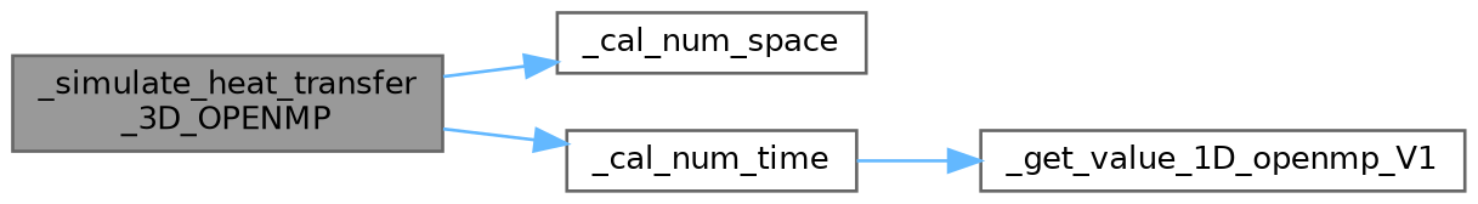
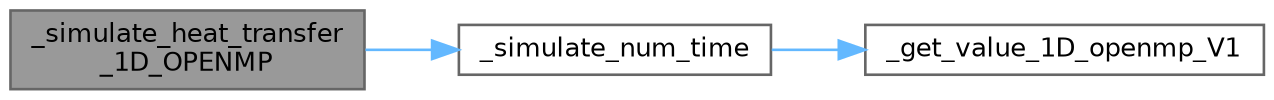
  digraph {
    rankdir=LR
    node [color=grey40 fillcolor=white fontname=Helvetica fontsize=10 shape=box style=filled]
    edge [color=steelblue1 fontname=Helvetica fontsize=10 labelfontname=Helvetica labelfontsize=10 style=solid]
-   n1 [color=gray40 fillcolor=grey60 fontcolor=black height=0.2 label="_simulate_heat_transfer\l_3D_OPENMP" width=0.4]
-   n2 [height=0.2 label=_cal_num_space width=0.4]
-   n3 [height=0.2 label=_cal_num_time width=0.4]
+   n1 [color=gray40 fillcolor=grey60 fontcolor=black height=0.2 label="_simulate_heat_transfer\l_1D_OPENMP" width=0.4]
+   n3 [height=0.2 label=_simulate_num_time width=0.4]
    n4 [height=0.2 label=_get_value_1D_openmp_V1 width=0.4]
-   n1 -> n2
    n1 -> n3
    n3 -> n4
  }
